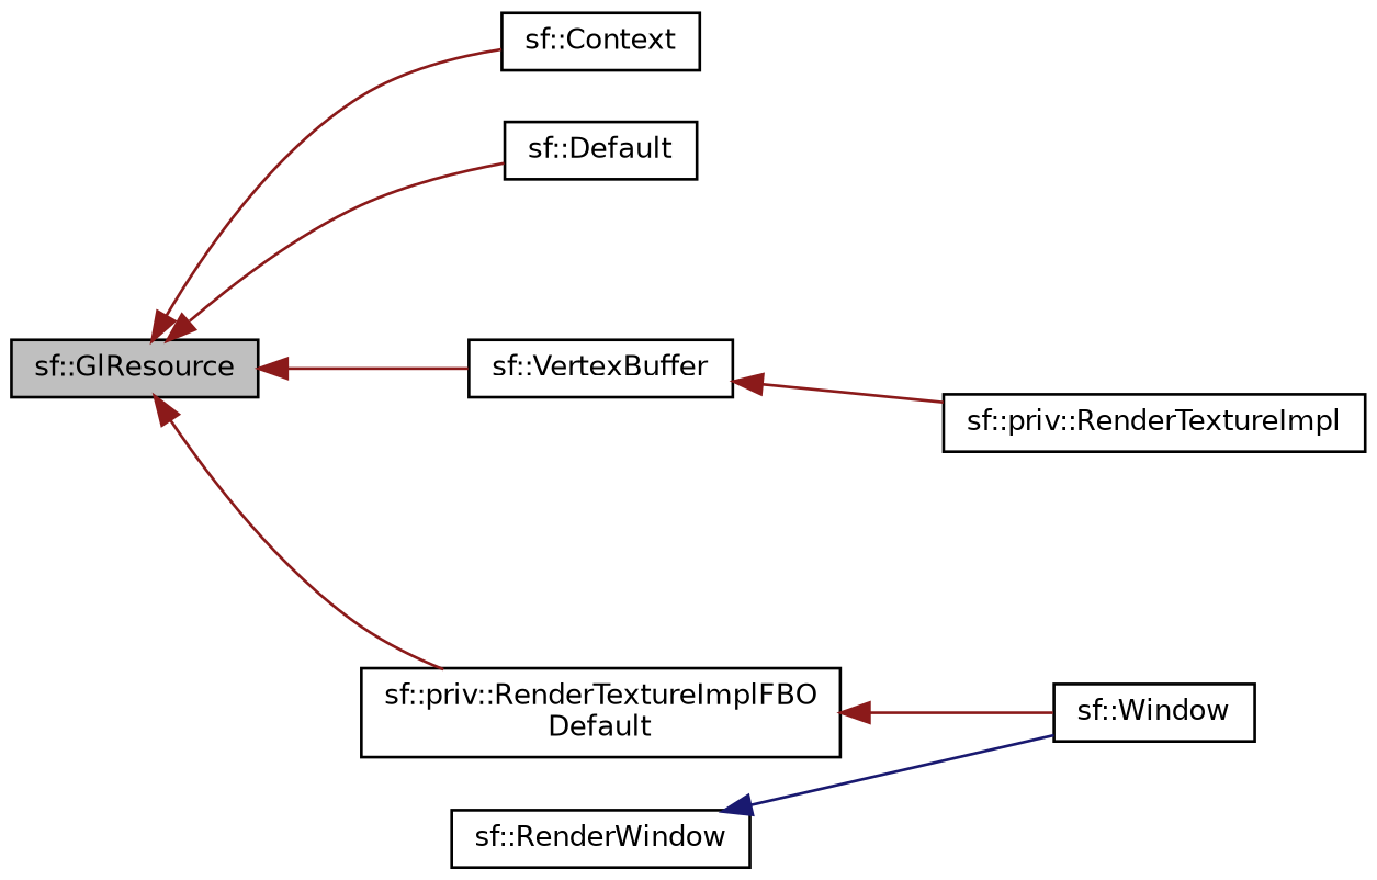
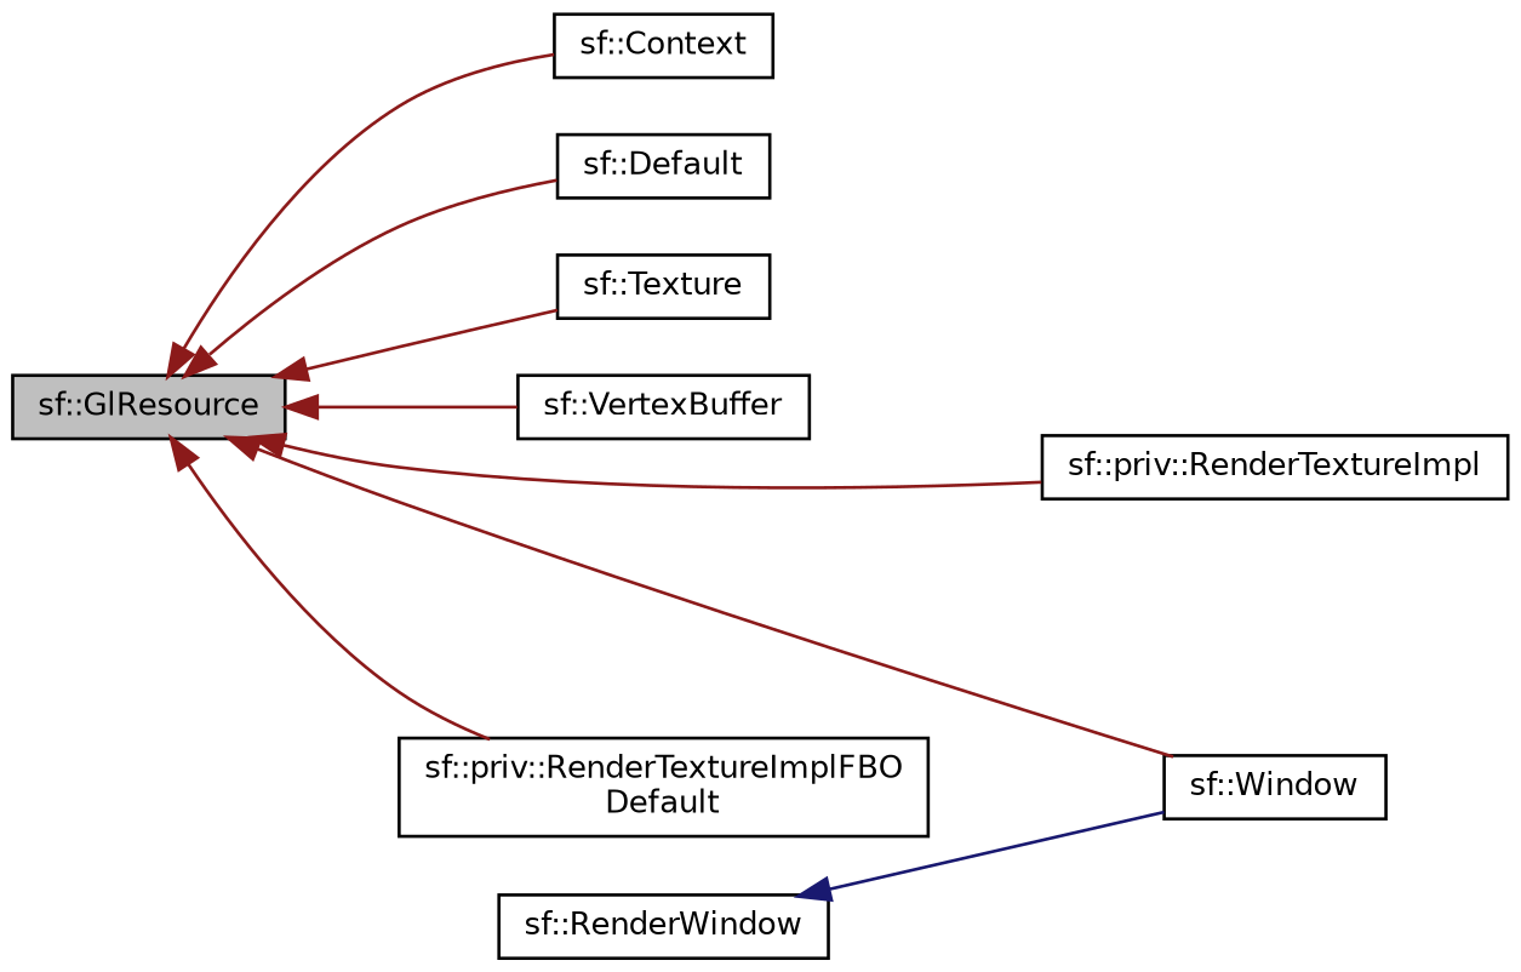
  digraph {
    rankdir=LR
    node [color=black fillcolor=white fontname=Helvetica fontsize=10 shape=record style=filled]
    edge [color=firebrick4 dir=back fontname=Helvetica fontsize=10 labelfontname=Helvetica labelfontsize=10 style=solid]
    n1 [fillcolor=grey75 fontcolor=black height=0.2 label="sf::GlResource" width=0.4]
    n2 [height=0.2 label="sf::Context" width=0.4]
    n3 [height=0.2 label="sf::Default" width=0.4]
+   n4 [height=0.2 label="sf::Texture" width=0.4]
    n5 [height=0.2 label="sf::VertexBuffer" width=0.4]
    n6 [height=0.2 label="sf::Window" width=0.4]
    n7 [height=0.2 label="sf::priv::RenderTextureImplFBO\lDefault" width=0.4]
    n8 [height=0.2 label="sf::priv::RenderTextureImpl" width=0.4]
    n9 [height=0.2 label="sf::RenderWindow" width=0.4]
    n1 -> n2
    n1 -> n3
+   n1 -> n4
    n1 -> n5
-   n7 -> n6
+   n1 -> n6
    n1 -> n7
-   n5 -> n8
+   n1 -> n8
    n9 -> n6 [color=midnightblue]
  }
